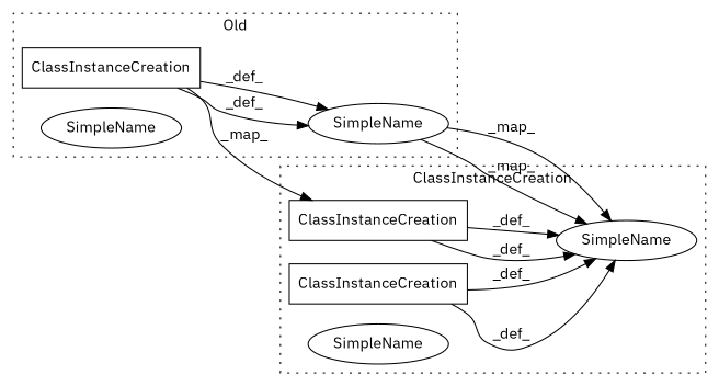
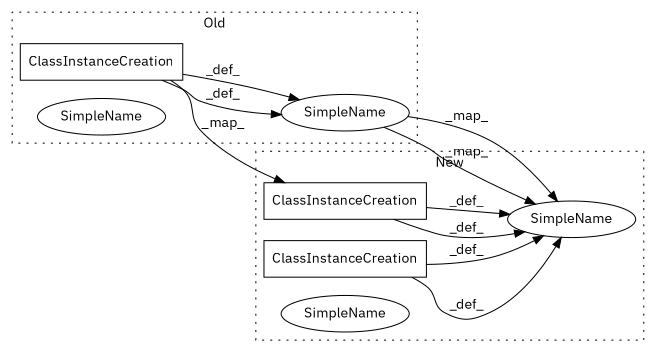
  digraph {
    rankdir=LR
    fontname="IBM Plex Sans"
    node [a=42 l=2 s=584 shape=ellipse fontname="IBM Plex Sans"]
    edge [fontname="IBM Plex Sans"]
    n1 [a=14 l=15 label=ClassInstanceCreation s=644 shape=box]
    n2 [label=SimpleName]
    n3 [label=SimpleName]
    n4 [a=14 l=15 label=ClassInstanceCreation s=718 shape=box]
    n5 [a=14 l=17 label=ClassInstanceCreation s=788 shape=box]
    n6 [label=SimpleName s=610]
    n7 [label=SimpleName s=610]
    subgraph cluster_1 {
      label=Old
      style=dotted
      n1
      n2
      n3
    }
    subgraph cluster_2 {
-     label=ClassInstanceCreation
+     label=New
      style=dotted
      n4
      n5
      n6
      n7
    }
    n1 -> n2 [label=_def_]
    n1 -> n2 [label=_def_]
    n1 -> n4 [label=_map_]
    n2 -> n6 [label=_map_]
    n2 -> n6 [label=_map_]
    n4 -> n6 [label=_def_]
    n4 -> n6 [label=_def_]
    n5 -> n6 [label=_def_]
    n5 -> n6 [label=_def_]
  }
